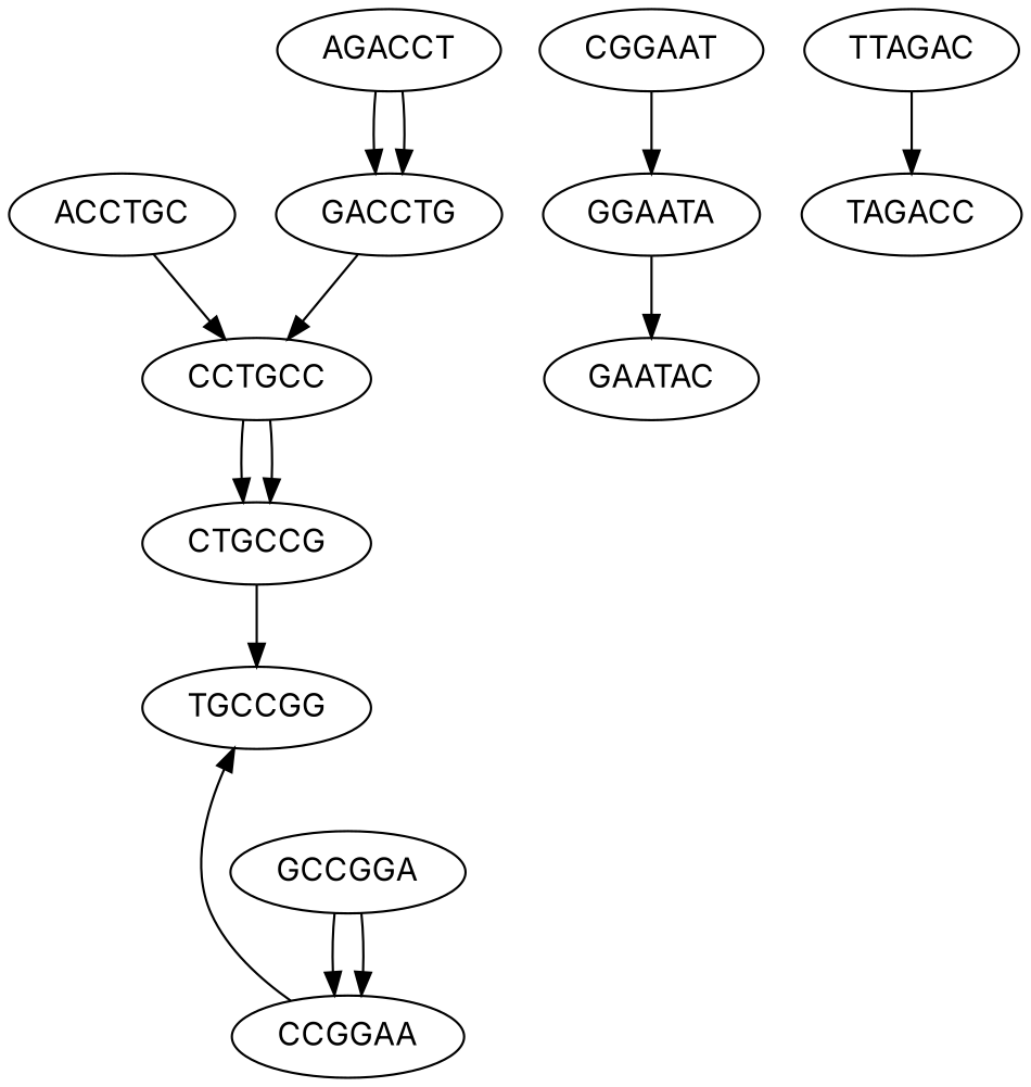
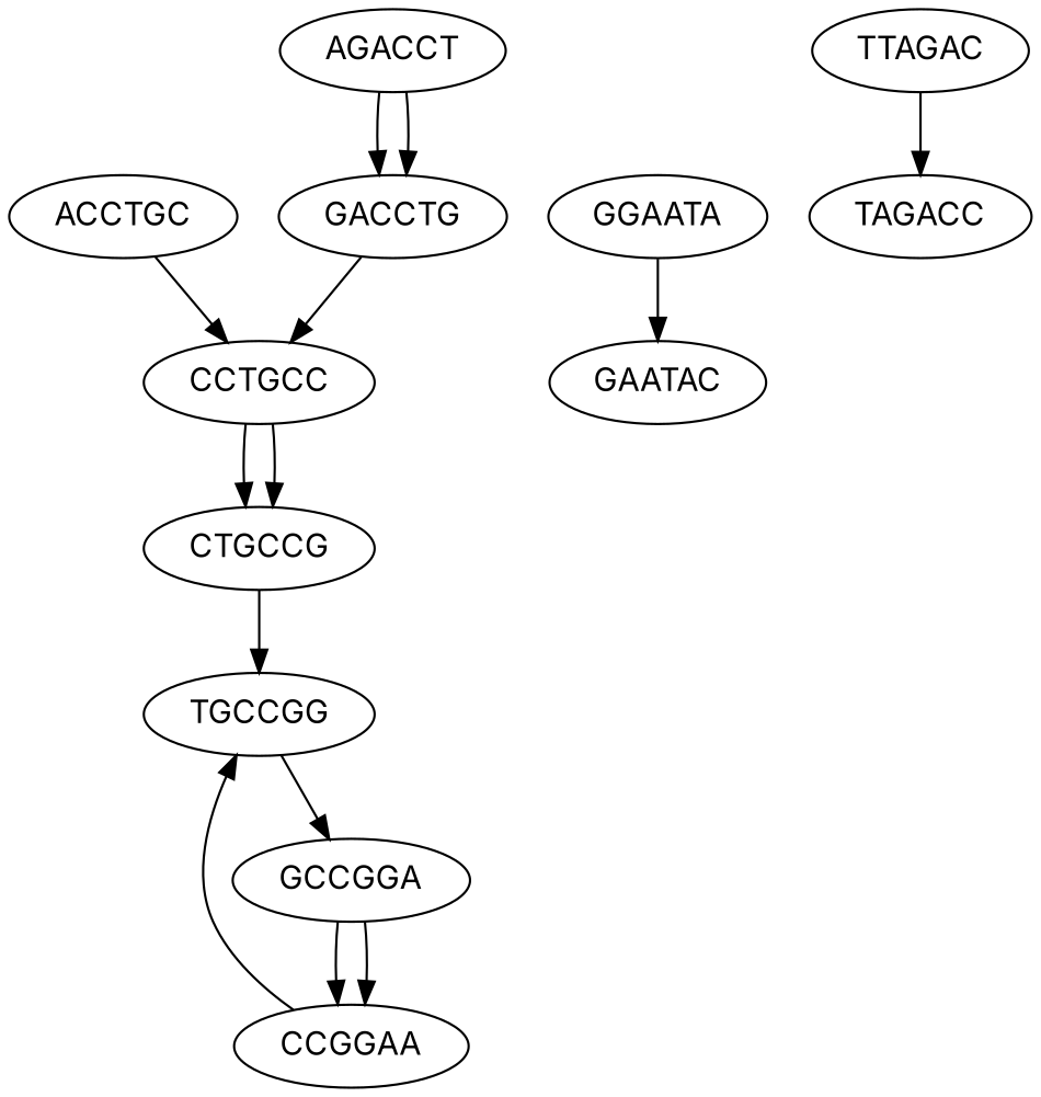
  digraph {
    fontname=Inter
    node [fontname=Inter]
    edge [fontname=Inter]
    n1 [label=ACCTGC]
    n2 [label=CCTGCC]
    n3 [label=CTGCCG]
-   n4 [label=CGGAAT]
    n5 [label=GGAATA]
    GAATAC
    n7 [label=GCCGGA]
    n8 [label=CCGGAA]
    n9 [label=TGCCGG]
    n10 [label=TTAGAC]
    n11 [label=TAGACC]
    n12 [label=GACCTG]
    n13 [label=AGACCT]
    n1 -> n2
    n2 -> n3
    n2 -> n3
    n3 -> n9
-   n4 -> n5
    n5 -> GAATAC
    n7 -> n8
    n7 -> n8
    n8 -> n9
+   n9 -> n7
    n10 -> n11
    n12 -> n2
    n13 -> n12
    n13 -> n12
  }
